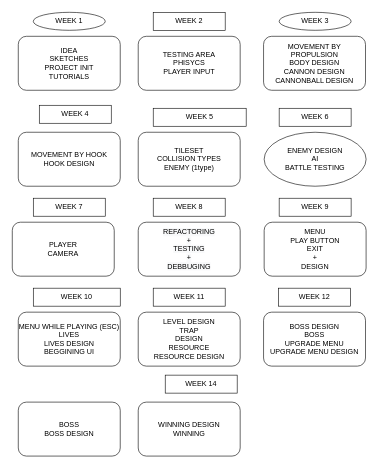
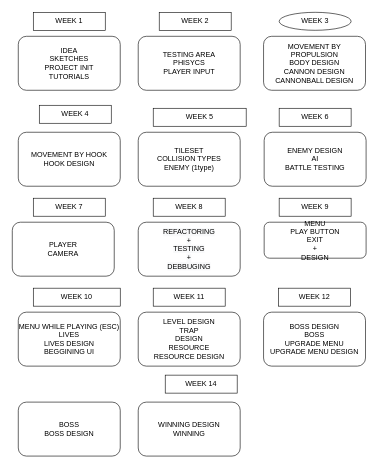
  <mxCell id="0" />
  <mxCell id="1" parent="0" />
  <mxCell id="2" value="IDEA&lt;br&gt;SKETCHES&lt;br&gt;PROJECT INIT&lt;br&gt;TUTORIALS" style="rounded=1;whiteSpace=wrap;html=1;" vertex="1" parent="1"><mxGeometry x="30" y="60" width="170" height="90" as="geometry" /></mxCell>
- <mxCell id="3" value="WEEK 1" style="ellipse;whiteSpace=wrap;html=1;" vertex="1" parent="1"><mxGeometry x="55" y="20" width="120" height="30" as="geometry" /></mxCell>
+ <mxCell id="3" value="WEEK 1" style="rounded=0;whiteSpace=wrap;html=1;" vertex="1" parent="1"><mxGeometry x="55" y="20" width="120" height="30" as="geometry" /></mxCell>
  <mxCell id="4" value="TESTING AREA&lt;br&gt;PHISYCS&lt;br&gt;PLAYER INPUT" style="rounded=1;whiteSpace=wrap;html=1;" vertex="1" parent="1"><mxGeometry x="230" y="60" width="170" height="90" as="geometry" /></mxCell>
- <mxCell id="5" value="WEEK 2" style="rounded=0;whiteSpace=wrap;html=1;" vertex="1" parent="1"><mxGeometry x="255" y="20" width="120" height="30" as="geometry" /></mxCell>
+ <mxCell id="5" value="WEEK 2" style="rounded=0;whiteSpace=wrap;html=1;" vertex="1" parent="1"><mxGeometry x="265" y="20" width="120" height="30" as="geometry" /></mxCell>
  <mxCell id="6" value="MOVEMENT BY PROPULSION&lt;br&gt;BODY DESIGN&lt;br&gt;CANNON DESIGN&lt;br&gt;CANNONBALL DESIGN" style="rounded=1;whiteSpace=wrap;html=1;" vertex="1" parent="1"><mxGeometry x="439" y="60" width="170" height="90" as="geometry" /></mxCell>
  <mxCell id="7" value="WEEK 3" style="ellipse;whiteSpace=wrap;html=1;" vertex="1" parent="1"><mxGeometry x="465" y="20" width="120" height="30" as="geometry" /></mxCell>
  <mxCell id="8" value="MOVEMENT BY HOOK&lt;br&gt;HOOK DESIGN" style="rounded=1;whiteSpace=wrap;html=1;" vertex="1" parent="1"><mxGeometry x="30" y="220" width="170" height="90" as="geometry" /></mxCell>
  <mxCell id="9" value="WEEK 4" style="rounded=0;whiteSpace=wrap;html=1;" vertex="1" parent="1"><mxGeometry x="65" y="175" width="120" height="30" as="geometry" /></mxCell>
  <mxCell id="10" value="TILESET&lt;br&gt;COLLISION TYPES&lt;br&gt;ENEMY (1type)" style="rounded=1;whiteSpace=wrap;html=1;" vertex="1" parent="1"><mxGeometry x="230" y="220" width="170" height="90" as="geometry" /></mxCell>
  <mxCell id="11" value="WEEK 5" style="rounded=0;whiteSpace=wrap;html=1;" vertex="1" parent="1"><mxGeometry x="255" y="180" width="155" height="30" as="geometry" /></mxCell>
- <mxCell id="12" value="ENEMY DESIGN&lt;br&gt;AI&lt;br&gt;BATTLE TESTING" style="ellipse;whiteSpace=wrap;html=1;" vertex="1" parent="1"><mxGeometry x="440" y="220" width="170" height="90" as="geometry" /></mxCell>
+ <mxCell id="12" value="ENEMY DESIGN&lt;br&gt;AI&lt;br&gt;BATTLE TESTING" style="rounded=1;whiteSpace=wrap;html=1;" vertex="1" parent="1"><mxGeometry x="440" y="220" width="170" height="90" as="geometry" /></mxCell>
  <mxCell id="13" value="WEEK 6" style="rounded=0;whiteSpace=wrap;html=1;" vertex="1" parent="1"><mxGeometry x="465" y="180" width="120" height="30" as="geometry" /></mxCell>
  <mxCell id="14" value="PLAYER &lt;br&gt;CAMERA" style="rounded=1;whiteSpace=wrap;html=1;" vertex="1" parent="1"><mxGeometry x="20" y="370" width="170" height="90" as="geometry" /></mxCell>
  <mxCell id="15" value="WEEK 7" style="rounded=0;whiteSpace=wrap;html=1;" vertex="1" parent="1"><mxGeometry x="55" y="330" width="120" height="30" as="geometry" /></mxCell>
  <mxCell id="16" value="&#10;&#10;&lt;span style=&quot;color: rgb(0, 0, 0); font-family: helvetica; font-size: 12px; font-style: normal; font-weight: 400; letter-spacing: normal; text-align: center; text-indent: 0px; text-transform: none; word-spacing: 0px; background-color: rgb(248, 249, 250); display: inline; float: none;&quot;&gt;REFACTORING&lt;/span&gt;&lt;br style=&quot;color: rgb(0, 0, 0); font-family: helvetica; font-size: 12px; font-style: normal; font-weight: 400; letter-spacing: normal; text-align: center; text-indent: 0px; text-transform: none; word-spacing: 0px; background-color: rgb(248, 249, 250);&quot;&gt;&lt;span style=&quot;color: rgb(0, 0, 0); font-family: helvetica; font-size: 12px; font-style: normal; font-weight: 400; letter-spacing: normal; text-align: center; text-indent: 0px; text-transform: none; word-spacing: 0px; background-color: rgb(248, 249, 250); display: inline; float: none;&quot;&gt;+&lt;/span&gt;&lt;br style=&quot;color: rgb(0, 0, 0); font-family: helvetica; font-size: 12px; font-style: normal; font-weight: 400; letter-spacing: normal; text-align: center; text-indent: 0px; text-transform: none; word-spacing: 0px; background-color: rgb(248, 249, 250);&quot;&gt;&lt;span style=&quot;color: rgb(0, 0, 0); font-family: helvetica; font-size: 12px; font-style: normal; font-weight: 400; letter-spacing: normal; text-align: center; text-indent: 0px; text-transform: none; word-spacing: 0px; background-color: rgb(248, 249, 250); display: inline; float: none;&quot;&gt;TESTING&lt;/span&gt;&lt;br style=&quot;color: rgb(0, 0, 0); font-family: helvetica; font-size: 12px; font-style: normal; font-weight: 400; letter-spacing: normal; text-align: center; text-indent: 0px; text-transform: none; word-spacing: 0px; background-color: rgb(248, 249, 250);&quot;&gt;&lt;span style=&quot;color: rgb(0, 0, 0); font-family: helvetica; font-size: 12px; font-style: normal; font-weight: 400; letter-spacing: normal; text-align: center; text-indent: 0px; text-transform: none; word-spacing: 0px; background-color: rgb(248, 249, 250); display: inline; float: none;&quot;&gt;+&lt;/span&gt;&lt;br style=&quot;color: rgb(0, 0, 0); font-family: helvetica; font-size: 12px; font-style: normal; font-weight: 400; letter-spacing: normal; text-align: center; text-indent: 0px; text-transform: none; word-spacing: 0px; background-color: rgb(248, 249, 250);&quot;&gt;&lt;span style=&quot;color: rgb(0, 0, 0); font-family: helvetica; font-size: 12px; font-style: normal; font-weight: 400; letter-spacing: normal; text-align: center; text-indent: 0px; text-transform: none; word-spacing: 0px; background-color: rgb(248, 249, 250); display: inline; float: none;&quot;&gt;DEBBUGING&lt;/span&gt;&#10;&#10;" style="rounded=1;whiteSpace=wrap;html=1;" vertex="1" parent="1"><mxGeometry x="230" y="370" width="170" height="90" as="geometry" /></mxCell>
  <mxCell id="17" value="WEEK 8" style="rounded=0;whiteSpace=wrap;html=1;" vertex="1" parent="1"><mxGeometry x="255" y="330" width="120" height="30" as="geometry" /></mxCell>
- <mxCell id="18" value="&lt;span&gt;MENU&lt;/span&gt;&lt;br&gt;&lt;span&gt;PLAY BUTTON&lt;/span&gt;&lt;br&gt;&lt;span&gt;EXIT&lt;/span&gt;&lt;br&gt;&lt;span&gt;+&lt;/span&gt;&lt;br&gt;&lt;span&gt;DESIGN&lt;/span&gt;" style="rounded=1;whiteSpace=wrap;html=1;" vertex="1" parent="1"><mxGeometry x="440" y="370" width="170" height="90" as="geometry" /></mxCell>
+ <mxCell id="18" value="&lt;span&gt;MENU&lt;/span&gt;&lt;br&gt;&lt;span&gt;PLAY BUTTON&lt;/span&gt;&lt;br&gt;&lt;span&gt;EXIT&lt;/span&gt;&lt;br&gt;&lt;span&gt;+&lt;/span&gt;&lt;br&gt;&lt;span&gt;DESIGN&lt;/span&gt;" style="rounded=1;whiteSpace=wrap;html=1;" vertex="1" parent="1"><mxGeometry x="440" y="370" width="170" height="60" as="geometry" /></mxCell>
  <mxCell id="19" value="WEEK 9" style="rounded=0;whiteSpace=wrap;html=1;" vertex="1" parent="1"><mxGeometry x="465" y="330" width="120" height="30" as="geometry" /></mxCell>
  <mxCell id="20" value="&lt;span&gt;MENU WHILE PLAYING (ESC)&lt;/span&gt;&lt;br&gt;&lt;span&gt;LIVES&lt;/span&gt;&lt;br&gt;&lt;span&gt;LIVES DESIGN&lt;/span&gt;&lt;br&gt;&lt;span&gt;BEGGINING UI&lt;/span&gt;" style="rounded=1;whiteSpace=wrap;html=1;" vertex="1" parent="1"><mxGeometry x="30" y="520" width="170" height="90" as="geometry" /></mxCell>
  <mxCell id="21" value="WEEK 10" style="rounded=0;whiteSpace=wrap;html=1;" vertex="1" parent="1"><mxGeometry x="55" y="480" width="145" height="30" as="geometry" /></mxCell>
  <mxCell id="22" value="LEVEL DESIGN&lt;br&gt;TRAP&lt;br&gt;DESIGN&lt;br&gt;RESOURCE&lt;br&gt;RESOURCE DESIGN" style="rounded=1;whiteSpace=wrap;html=1;" vertex="1" parent="1"><mxGeometry x="230" y="520" width="170" height="90" as="geometry" /></mxCell>
  <mxCell id="23" value="WEEK 11" style="rounded=0;whiteSpace=wrap;html=1;" vertex="1" parent="1"><mxGeometry x="255" y="480" width="120" height="30" as="geometry" /></mxCell>
  <mxCell id="24" value="BOSS DESIGN&lt;br&gt;BOSS&lt;br&gt;UPGRADE MENU&lt;br&gt;UPGRADE MENU DESIGN" style="rounded=1;whiteSpace=wrap;html=1;" vertex="1" parent="1"><mxGeometry x="439" y="520" width="170" height="90" as="geometry" /></mxCell>
  <mxCell id="25" value="WEEK 12" style="rounded=0;whiteSpace=wrap;html=1;" vertex="1" parent="1"><mxGeometry x="464" y="480" width="120" height="30" as="geometry" /></mxCell>
  <mxCell id="26" value="BOSS&lt;br&gt;BOSS DESIGN" style="rounded=1;whiteSpace=wrap;html=1;" vertex="1" parent="1"><mxGeometry x="30" y="670" width="170" height="90" as="geometry" /></mxCell>
  <mxCell id="27" value="WINNING DESIGN&lt;br&gt;WINNING" style="rounded=1;whiteSpace=wrap;html=1;" vertex="1" parent="1"><mxGeometry x="230" y="670" width="170" height="90" as="geometry" /></mxCell>
  <mxCell id="28" value="WEEK 14" style="rounded=0;whiteSpace=wrap;html=1;" vertex="1" parent="1"><mxGeometry x="275" y="625" width="120" height="30" as="geometry" /></mxCell>
